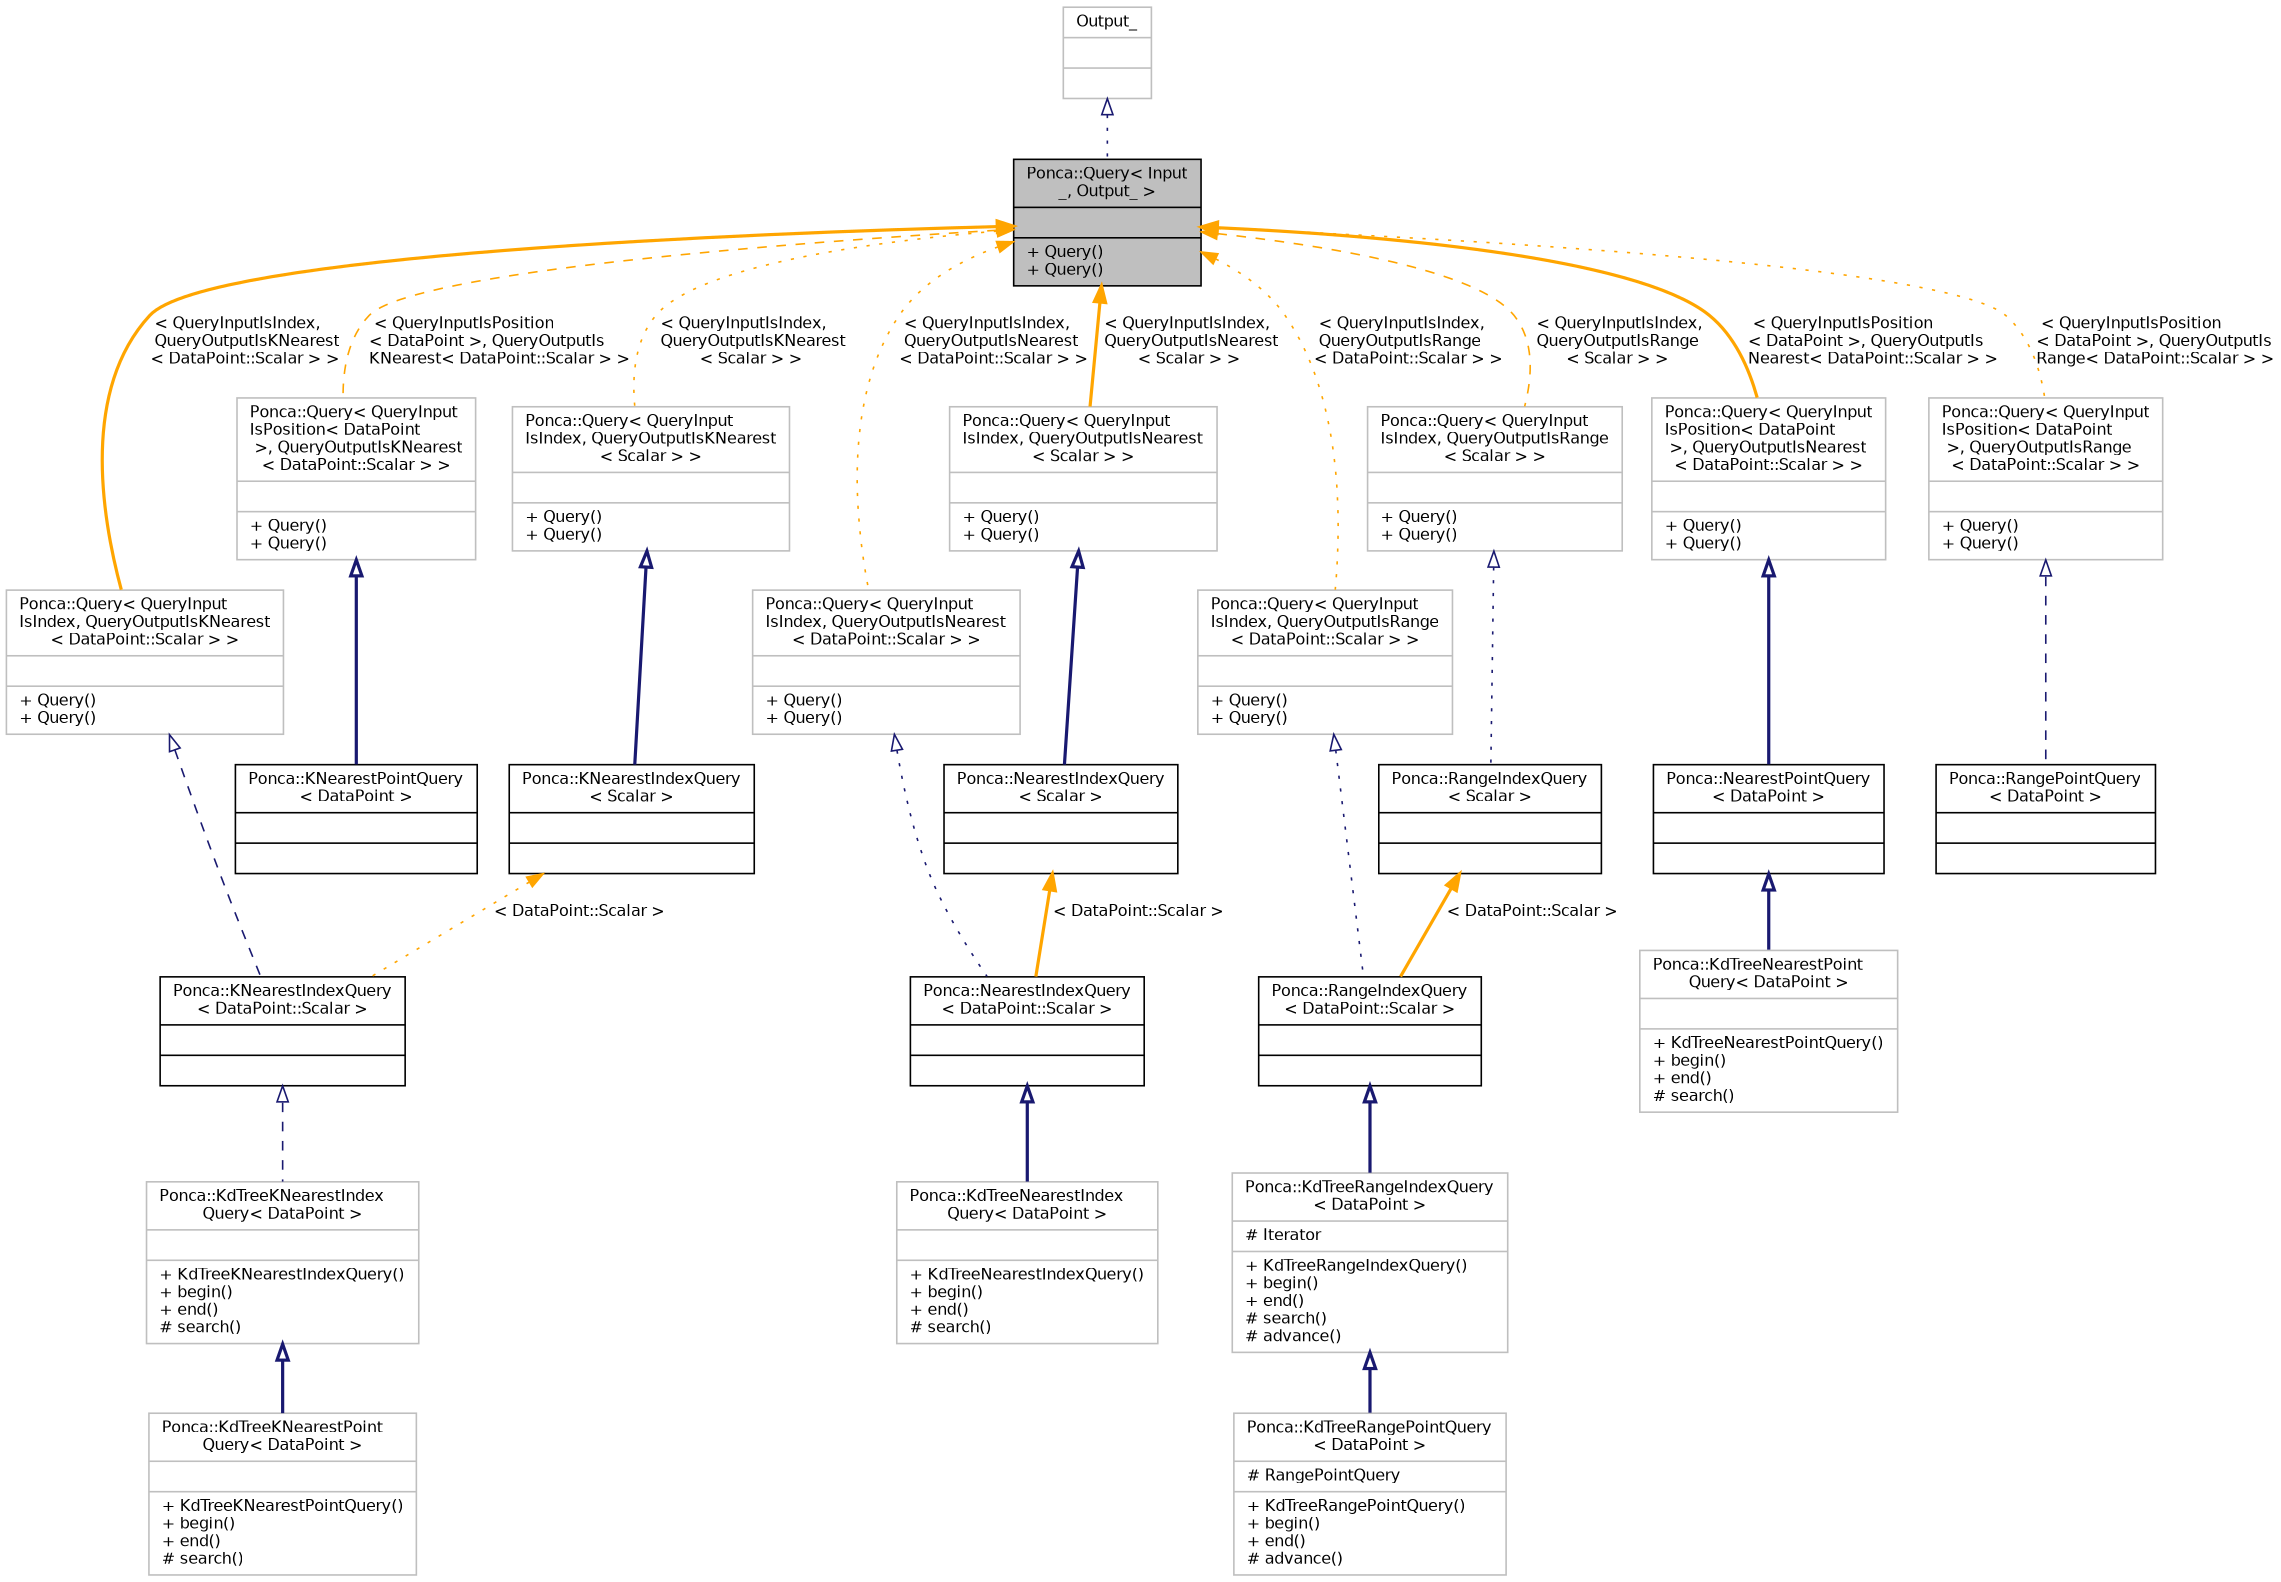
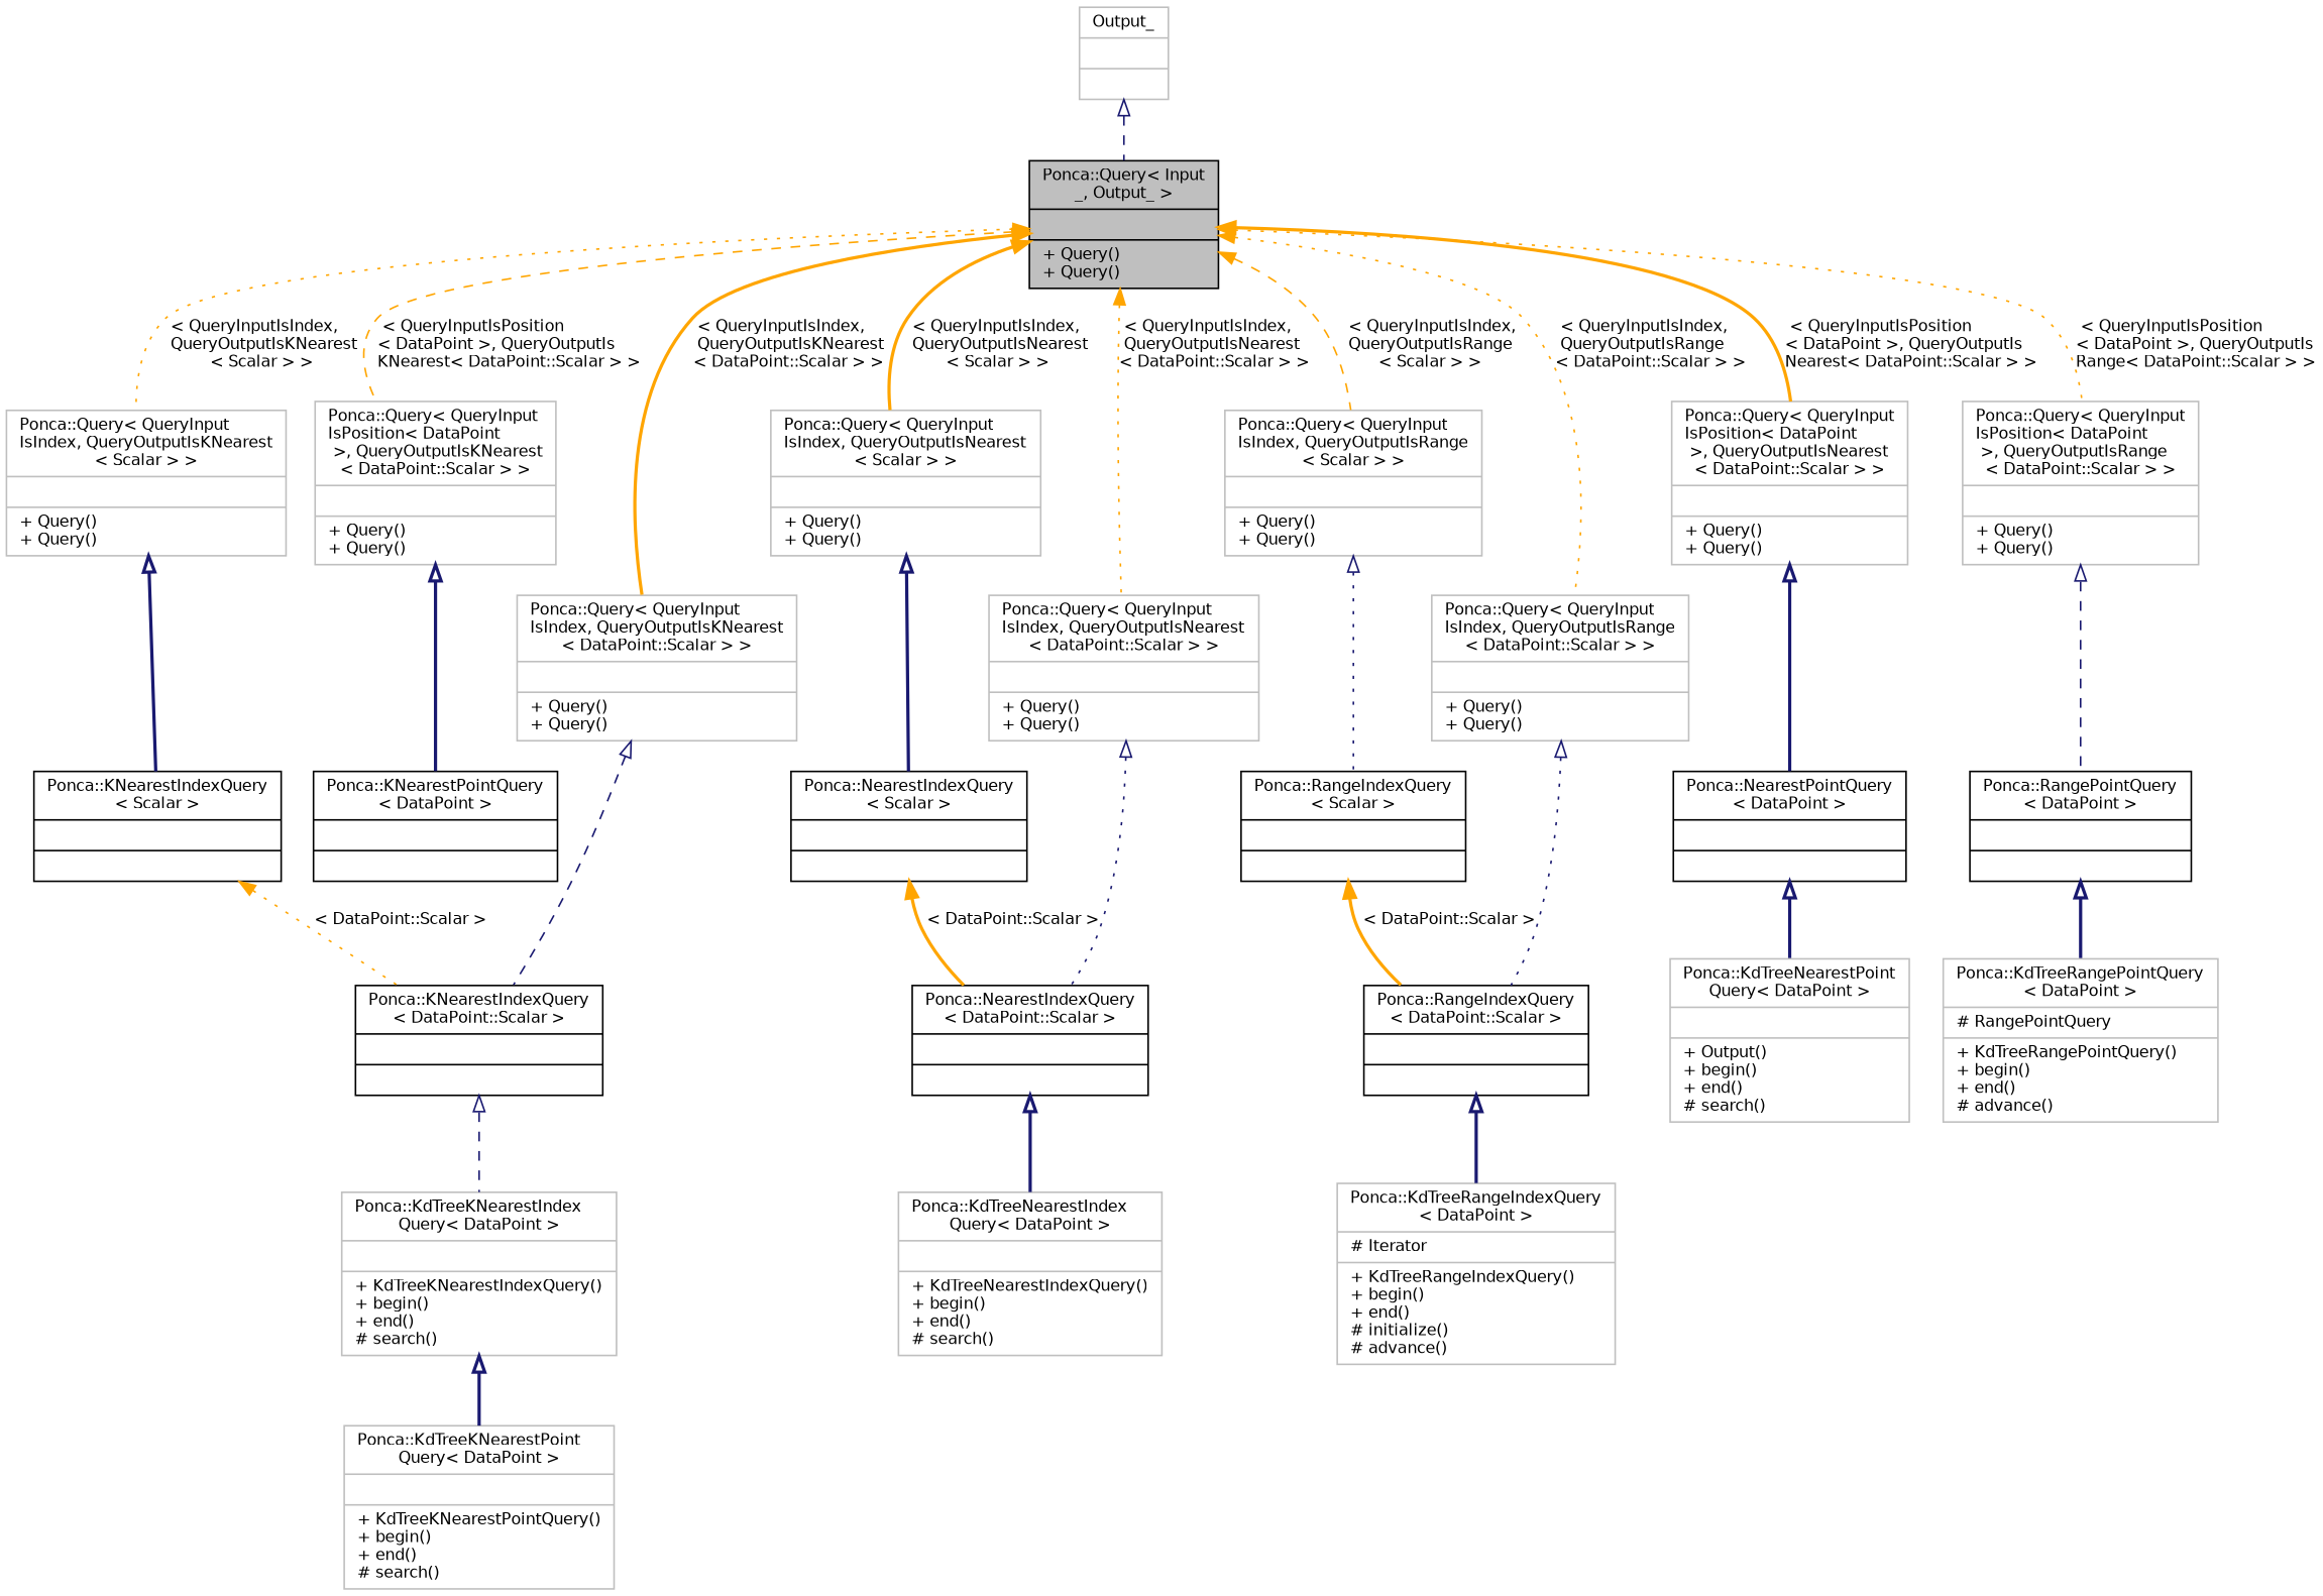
  digraph {
    node [color=grey75 fontname=Helvetica fontsize=10 shape=record]
    edge [color=midnightblue dir=back fontname=Helvetica fontsize=10 labelfontname=Helvetica labelfontsize=10 style=bold arrowtail=onormal]
    n1 [color=black fillcolor=grey75 fontcolor=black height=0.2 label="{Ponca::Query\< Input\l_, Output_ \>\n||+ Query()\l+ Query()\l}" style=filled width=0.4]
    n2 [height=0.2 label="{Ponca::Query\< QueryInput\lIsIndex, QueryOutputIsKNearest\l\< Scalar \> \>\n||+ Query()\l+ Query()\l}" width=0.4]
    n3 [height=0.2 label="{Ponca::Query\< QueryInput\lIsPosition\< DataPoint\l \>, QueryOutputIsKNearest\l\< DataPoint::Scalar \> \>\n||+ Query()\l+ Query()\l}" width=0.4]
    n4 [height=0.2 label="{Ponca::Query\< QueryInput\lIsIndex, QueryOutputIsKNearest\l\< DataPoint::Scalar \> \>\n||+ Query()\l+ Query()\l}" width=0.4]
    n5 [height=0.2 label="{Ponca::Query\< QueryInput\lIsIndex, QueryOutputIsNearest\l\< DataPoint::Scalar \> \>\n||+ Query()\l+ Query()\l}" width=0.4]
    n6 [height=0.2 label="{Ponca::Query\< QueryInput\lIsIndex, QueryOutputIsRange\l\< DataPoint::Scalar \> \>\n||+ Query()\l+ Query()\l}" width=0.4]
    n7 [height=0.2 label="{Ponca::Query\< QueryInput\lIsIndex, QueryOutputIsNearest\l\< Scalar \> \>\n||+ Query()\l+ Query()\l}" width=0.4]
    n8 [height=0.2 label="{Ponca::Query\< QueryInput\lIsPosition\< DataPoint\l \>, QueryOutputIsNearest\l\< DataPoint::Scalar \> \>\n||+ Query()\l+ Query()\l}" width=0.4]
    n9 [height=0.2 label="{Ponca::Query\< QueryInput\lIsIndex, QueryOutputIsRange\l\< Scalar \> \>\n||+ Query()\l+ Query()\l}" width=0.4]
    n10 [height=0.2 label="{Ponca::Query\< QueryInput\lIsPosition\< DataPoint\l \>, QueryOutputIsRange\l\< DataPoint::Scalar \> \>\n||+ Query()\l+ Query()\l}" width=0.4]
    n11 [color=black height=0.2 label="{Ponca::KNearestIndexQuery\l\< Scalar \>\n||}" width=0.4]
    n12 [color=black height=0.2 label="{Ponca::KNearestPointQuery\l\< DataPoint \>\n||}" width=0.4]
    n13 [color=black height=0.2 label="{Ponca::KNearestIndexQuery\l\< DataPoint::Scalar \>\n||}" width=0.4]
    n14 [color=black height=0.2 label="{Ponca::NearestIndexQuery\l\< DataPoint::Scalar \>\n||}" width=0.4]
    n15 [color=black height=0.2 label="{Ponca::RangeIndexQuery\l\< DataPoint::Scalar \>\n||}" width=0.4]
    n16 [color=black height=0.2 label="{Ponca::NearestIndexQuery\l\< Scalar \>\n||}" width=0.4]
    n17 [color=black height=0.2 label="{Ponca::NearestPointQuery\l\< DataPoint \>\n||}" width=0.4]
    n18 [color=black height=0.2 label="{Ponca::RangeIndexQuery\l\< Scalar \>\n||}" width=0.4]
    n19 [color=black height=0.2 label="{Ponca::RangePointQuery\l\< DataPoint \>\n||}" width=0.4]
    n20 [height=0.2 label="{Output_\n||}" width=0.4]
    n21 [height=0.2 label="{Ponca::KdTreeKNearestIndex\lQuery\< DataPoint \>\n||+ KdTreeKNearestIndexQuery()\l+ begin()\l+ end()\l# search()\l}" width=0.4]
    n22 [height=0.2 label="{Ponca::KdTreeKNearestPoint\lQuery\< DataPoint \>\n||+ KdTreeKNearestPointQuery()\l+ begin()\l+ end()\l# search()\l}" width=0.4]
    n23 [height=0.2 label="{Ponca::KdTreeNearestIndex\lQuery\< DataPoint \>\n||+ KdTreeNearestIndexQuery()\l+ begin()\l+ end()\l# search()\l}" width=0.4]
-   n24 [height=0.2 label="{Ponca::KdTreeRangeIndexQuery\l\< DataPoint \>\n|# Iterator\l|+ KdTreeRangeIndexQuery()\l+ begin()\l+ end()\l# search()\l# advance()\l}" width=0.4]
-   n25 [height=0.2 label="{Ponca::KdTreeNearestPoint\lQuery\< DataPoint \>\n||+ KdTreeNearestPointQuery()\l+ begin()\l+ end()\l# search()\l}" width=0.4]
+   n24 [height=0.2 label="{Ponca::KdTreeRangeIndexQuery\l\< DataPoint \>\n|# Iterator\l|+ KdTreeRangeIndexQuery()\l+ begin()\l+ end()\l# initialize()\l# advance()\l}" width=0.4]
+   n25 [height=0.2 label="{Ponca::KdTreeNearestPoint\lQuery\< DataPoint \>\n||+ Output()\l+ begin()\l+ end()\l# search()\l}" width=0.4]
    n26 [height=0.2 label="{Ponca::KdTreeRangePointQuery\l\< DataPoint \>\n|# RangePointQuery\l|+ KdTreeRangePointQuery()\l+ begin()\l+ end()\l# advance()\l}" width=0.4]
    n1 -> n2 [color=orange label=" \< QueryInputIsIndex,\l QueryOutputIsKNearest\l\< Scalar \> \>" style=dotted arrowtail=""]
    n1 -> n3 [color=orange label=" \< QueryInputIsPosition\l\< DataPoint \>, QueryOutputIs\lKNearest\< DataPoint::Scalar \> \>" style=dashed arrowtail=""]
    n1 -> n4 [color=orange label=" \< QueryInputIsIndex,\l QueryOutputIsKNearest\l\< DataPoint::Scalar \> \>" arrowtail=""]
    n1 -> n5 [color=orange label=" \< QueryInputIsIndex,\l QueryOutputIsNearest\l\< DataPoint::Scalar \> \>" style=dotted arrowtail=""]
    n1 -> n6 [color=orange label=" \< QueryInputIsIndex,\l QueryOutputIsRange\l\< DataPoint::Scalar \> \>" style=dotted arrowtail=""]
    n1 -> n7 [color=orange label=" \< QueryInputIsIndex,\l QueryOutputIsNearest\l\< Scalar \> \>" arrowtail=""]
    n1 -> n8 [color=orange label=" \< QueryInputIsPosition\l\< DataPoint \>, QueryOutputIs\lNearest\< DataPoint::Scalar \> \>" arrowtail=""]
    n1 -> n9 [color=orange label=" \< QueryInputIsIndex,\l QueryOutputIsRange\l\< Scalar \> \>" style=dashed arrowtail=""]
    n1 -> n10 [color=orange label=" \< QueryInputIsPosition\l\< DataPoint \>, QueryOutputIs\lRange\< DataPoint::Scalar \> \>" style=dotted arrowtail=""]
    n2 -> n11
    n3 -> n12
    n4 -> n13 [style=dashed]
    n5 -> n14 [style=dotted]
    n6 -> n15 [style=dotted]
    n7 -> n16
    n8 -> n17
    n9 -> n18 [style=dotted]
    n10 -> n19 [style=dashed]
    n11 -> n13 [color=orange label=" \< DataPoint::Scalar \>" style=dotted arrowtail=""]
    n13 -> n21 [style=dashed]
    n14 -> n23
    n15 -> n24
    n16 -> n14 [color=orange label=" \< DataPoint::Scalar \>" arrowtail=""]
    n17 -> n25
    n18 -> n15 [color=orange label=" \< DataPoint::Scalar \>" arrowtail=""]
-   n24 -> n26
-   n20 -> n1 [style=dotted]
+   n19 -> n26
+   n20 -> n1 [style=dashed]
    n21 -> n22
  }
